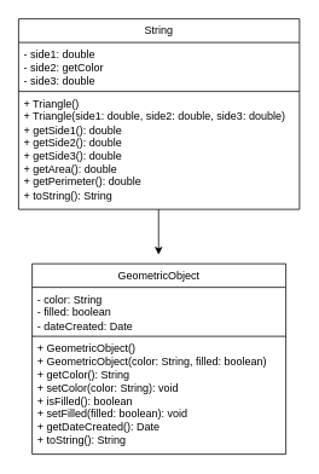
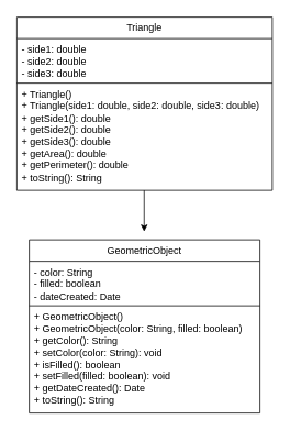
  <mxCell id="0" />
  <mxCell id="1" parent="0" />
- <mxCell id="2" value="String" style="swimlane;fontStyle=0;childLayout=stackLayout;horizontal=1;startSize=26;fillColor=none;horizontalStack=0;resizeParent=1;resizeParentMax=0;resizeLast=0;collapsible=1;marginBottom=0;whiteSpace=wrap;html=1;" vertex="1" parent="1"><mxGeometry x="20" y="20" width="310" height="210" as="geometry" /></mxCell>
- <mxCell id="3" value="- side1: double&amp;nbsp;&lt;div&gt;- side2: getColor&amp;nbsp;&lt;/div&gt;&lt;div&gt;- side3: double&amp;nbsp;&lt;/div&gt;" style="text;strokeColor=none;fillColor=none;align=left;verticalAlign=top;spacingLeft=4;spacingRight=4;overflow=hidden;rotatable=0;points=[[0,0.5],[1,0.5]];portConstraint=eastwest;whiteSpace=wrap;html=1;" vertex="1" parent="2"><mxGeometry y="26" width="310" height="54" as="geometry" /></mxCell>
+ <mxCell id="2" value="Triangle" style="swimlane;fontStyle=0;childLayout=stackLayout;horizontal=1;startSize=26;fillColor=none;horizontalStack=0;resizeParent=1;resizeParentMax=0;resizeLast=0;collapsible=1;marginBottom=0;whiteSpace=wrap;html=1;" vertex="1" parent="1"><mxGeometry x="20" y="20" width="310" height="210" as="geometry" /></mxCell>
+ <mxCell id="3" value="- side1: double&amp;nbsp;&lt;div&gt;- side2: double&amp;nbsp;&lt;/div&gt;&lt;div&gt;- side3: double&amp;nbsp;&lt;/div&gt;" style="text;strokeColor=none;fillColor=none;align=left;verticalAlign=top;spacingLeft=4;spacingRight=4;overflow=hidden;rotatable=0;points=[[0,0.5],[1,0.5]];portConstraint=eastwest;whiteSpace=wrap;html=1;" vertex="1" parent="2"><mxGeometry y="26" width="310" height="54" as="geometry" /></mxCell>
  <mxCell id="4" value="" style="endArrow=none;html=1;rounded=0;" edge="1" parent="2"><mxGeometry width="50" height="50" relative="1" as="geometry"><mxPoint y="80" as="sourcePoint" /><mxPoint x="310" y="80" as="targetPoint" /></mxGeometry></mxCell>
  <mxCell id="5" value="+ Triangle()&lt;div&gt;+ Triangle(side1: double, side2: double, side3: double)&lt;/div&gt;&lt;div&gt;+ getSide1(): double&amp;nbsp;&lt;/div&gt;&lt;div&gt;+ getSide2(): double&amp;nbsp;&lt;/div&gt;&lt;div&gt;+ getSide3(): double&amp;nbsp;&lt;/div&gt;&lt;div&gt;+ getArea(): double&amp;nbsp;&lt;/div&gt;&lt;div&gt;+ getPerimeter(): double&amp;nbsp;&lt;/div&gt;&lt;div&gt;+ toString(): String&lt;/div&gt;" style="text;strokeColor=none;fillColor=none;align=left;verticalAlign=top;spacingLeft=4;spacingRight=4;overflow=hidden;rotatable=0;points=[[0,0.5],[1,0.5]];portConstraint=eastwest;whiteSpace=wrap;html=1;" vertex="1" parent="2"><mxGeometry y="80" width="310" height="130" as="geometry" /></mxCell>
  <mxCell id="6" value="GeometricObject" style="swimlane;fontStyle=0;childLayout=stackLayout;horizontal=1;startSize=26;fillColor=none;horizontalStack=0;resizeParent=1;resizeParentMax=0;resizeLast=0;collapsible=1;marginBottom=0;whiteSpace=wrap;html=1;" vertex="1" parent="1"><mxGeometry x="35" y="290" width="280" height="210" as="geometry" /></mxCell>
  <mxCell id="7" value="- color: String&lt;div&gt;- filled: boolean&lt;/div&gt;&lt;div&gt;- dateCreated: Date&lt;/div&gt;&lt;div&gt;&lt;br&gt;&lt;/div&gt;" style="text;strokeColor=none;fillColor=none;align=left;verticalAlign=top;spacingLeft=4;spacingRight=4;overflow=hidden;rotatable=0;points=[[0,0.5],[1,0.5]];portConstraint=eastwest;whiteSpace=wrap;html=1;" vertex="1" parent="6"><mxGeometry y="26" width="280" height="54" as="geometry" /></mxCell>
  <mxCell id="8" value="" style="endArrow=none;html=1;rounded=0;" edge="1" parent="6"><mxGeometry width="50" height="50" relative="1" as="geometry"><mxPoint y="80" as="sourcePoint" /><mxPoint x="280" y="80" as="targetPoint" /></mxGeometry></mxCell>
  <mxCell id="9" value="+ GeometricObject()&lt;div&gt;+ GeometricObject(color: String, filled: boolean)&lt;/div&gt;&lt;div&gt;+ getColor(): String&lt;/div&gt;&lt;div&gt;+ setColor(color: String): void&lt;/div&gt;&lt;div&gt;+ isFilled(): boolean&lt;/div&gt;&lt;div&gt;+ setFilled(filled: boolean): void&lt;/div&gt;&lt;div&gt;+ getDateCreated(): Date&lt;/div&gt;&lt;div&gt;+ toString(): String&lt;/div&gt;" style="text;strokeColor=none;fillColor=none;align=left;verticalAlign=top;spacingLeft=4;spacingRight=4;overflow=hidden;rotatable=0;points=[[0,0.5],[1,0.5]];portConstraint=eastwest;whiteSpace=wrap;html=1;" vertex="1" parent="6"><mxGeometry y="80" width="280" height="130" as="geometry" /></mxCell>
  <mxCell id="10" value="" style="endArrow=classic;html=1;rounded=0;" edge="1" parent="1"><mxGeometry width="50" height="50" relative="1" as="geometry"><mxPoint x="174.5" y="230" as="sourcePoint" /><mxPoint x="174.5" y="280" as="targetPoint" /></mxGeometry></mxCell>
